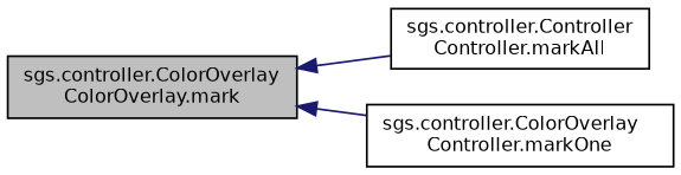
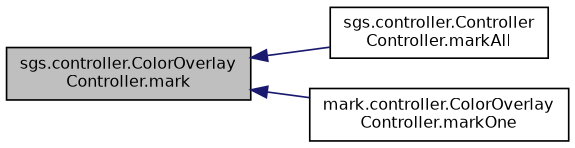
  digraph {
    rankdir=LR
    node [color=black fillcolor=white fontname=Helvetica fontsize=10 shape=record style=filled]
    edge [color=midnightblue dir=back fontname=Helvetica fontsize=10 labelfontname=Helvetica labelfontsize=10 style=solid]
-   n1 [fillcolor=grey75 fontcolor=black height=0.2 label="sgs.controller.ColorOverlay\lColorOverlay.mark" width=0.4]
+   n1 [fillcolor=grey75 fontcolor=black height=0.2 label="sgs.controller.ColorOverlay\lController.mark" width=0.4]
    n2 [height=0.2 label="sgs.controller.Controller\lController.markAll" width=0.4]
-   n3 [height=0.2 label="sgs.controller.ColorOverlay\lController.markOne" width=0.4]
+   n3 [height=0.2 label="mark.controller.ColorOverlay\lController.markOne" width=0.4]
    n1 -> n2
    n1 -> n3
  }
